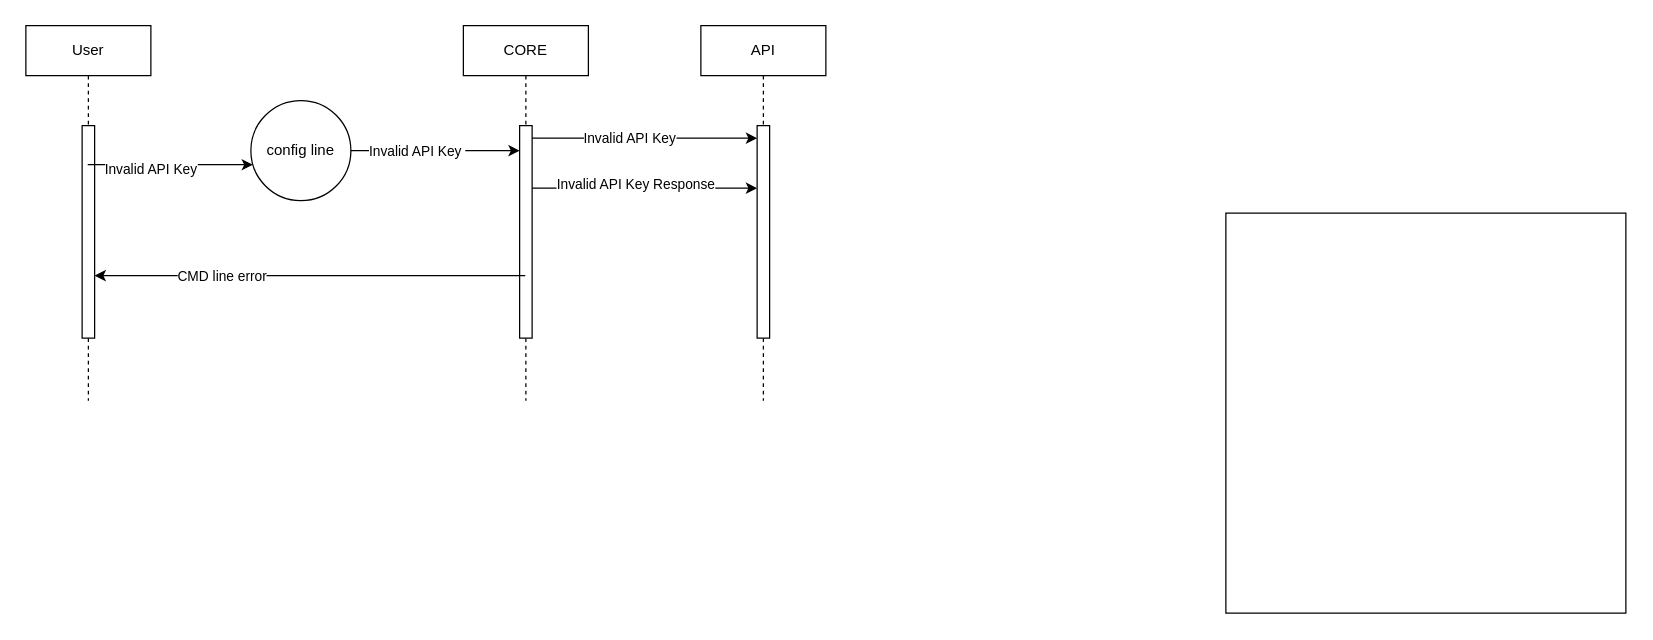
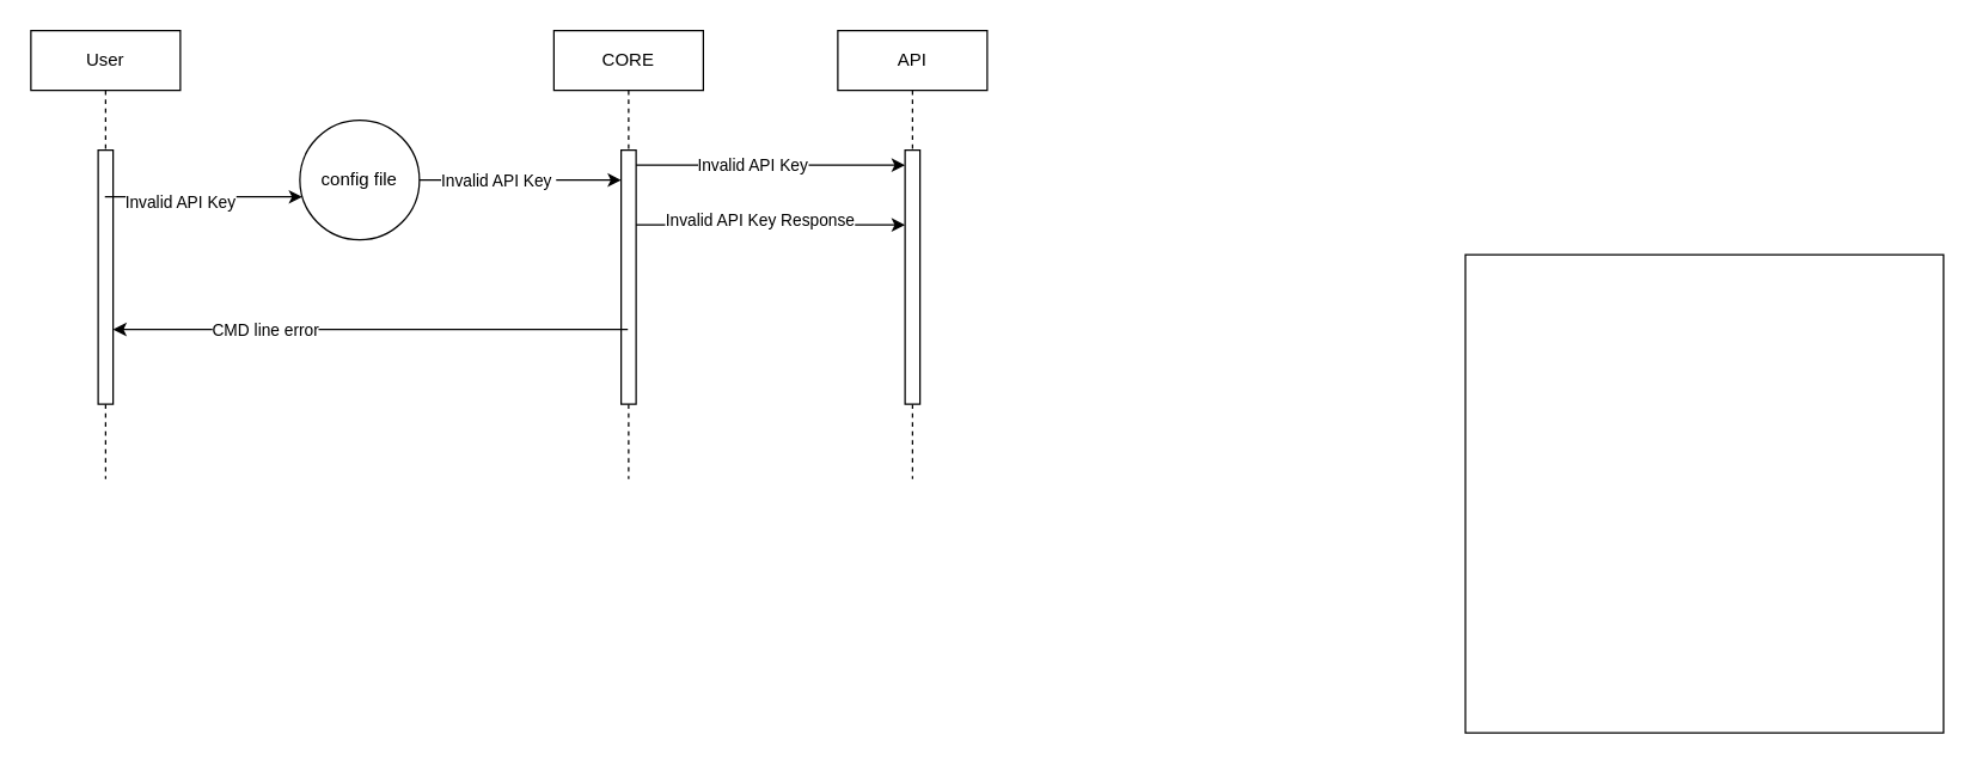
  <mxCell id="0" />
  <mxCell id="1" parent="0" />
  <mxCell id="2" value="CORE" style="shape=umlLifeline;perimeter=lifelinePerimeter;whiteSpace=wrap;html=1;container=0;dropTarget=0;collapsible=0;recursiveResize=0;outlineConnect=0;portConstraint=eastwest;newEdgeStyle={&quot;edgeStyle&quot;:&quot;elbowEdgeStyle&quot;,&quot;elbow&quot;:&quot;vertical&quot;,&quot;curved&quot;:0,&quot;rounded&quot;:0};" vertex="1" parent="1"><mxGeometry x="370" y="20" width="100" height="300" as="geometry" /></mxCell>
  <mxCell id="3" value="" style="html=1;points=[];perimeter=orthogonalPerimeter;outlineConnect=0;targetShapes=umlLifeline;portConstraint=eastwest;newEdgeStyle={&quot;edgeStyle&quot;:&quot;elbowEdgeStyle&quot;,&quot;elbow&quot;:&quot;vertical&quot;,&quot;curved&quot;:0,&quot;rounded&quot;:0};" vertex="1" parent="2"><mxGeometry x="45" y="80" width="10" height="170" as="geometry" /></mxCell>
  <mxCell id="4" value="API" style="shape=umlLifeline;perimeter=lifelinePerimeter;whiteSpace=wrap;html=1;container=0;dropTarget=0;collapsible=0;recursiveResize=0;outlineConnect=0;portConstraint=eastwest;newEdgeStyle={&quot;edgeStyle&quot;:&quot;elbowEdgeStyle&quot;,&quot;elbow&quot;:&quot;vertical&quot;,&quot;curved&quot;:0,&quot;rounded&quot;:0};" vertex="1" parent="1"><mxGeometry x="560" y="20" width="100" height="300" as="geometry" /></mxCell>
  <mxCell id="5" value="" style="html=1;points=[];perimeter=orthogonalPerimeter;outlineConnect=0;targetShapes=umlLifeline;portConstraint=eastwest;newEdgeStyle={&quot;edgeStyle&quot;:&quot;elbowEdgeStyle&quot;,&quot;elbow&quot;:&quot;vertical&quot;,&quot;curved&quot;:0,&quot;rounded&quot;:0};" vertex="1" parent="4"><mxGeometry x="45" y="80" width="10" height="170" as="geometry" /></mxCell>
  <mxCell id="6" value="" style="whiteSpace=wrap;html=1;aspect=fixed;" vertex="1" parent="1"><mxGeometry x="980" y="170" width="320" height="320" as="geometry" /></mxCell>
  <mxCell id="7" value="" style="endArrow=classic;html=1;rounded=0;" edge="1" parent="1" source="3" target="5"><mxGeometry width="50" height="50" relative="1" as="geometry"><mxPoint x="670" y="300" as="sourcePoint" /><mxPoint x="720" y="250" as="targetPoint" /><Array as="points"><mxPoint x="500" y="110" /></Array></mxGeometry></mxCell>
  <mxCell id="8" value="Invalid API Key" style="edgeLabel;html=1;align=center;verticalAlign=middle;resizable=0;points=[];" vertex="1" connectable="0" parent="7"><mxGeometry x="-0.143" y="1" relative="1" as="geometry"><mxPoint as="offset" /></mxGeometry></mxCell>
- <mxCell id="9" value="config line&lt;br&gt;" style="ellipse;whiteSpace=wrap;html=1;aspect=fixed;" vertex="1" parent="1"><mxGeometry x="200" y="80" width="80" height="80" as="geometry" /></mxCell>
+ <mxCell id="9" value="config file&lt;br&gt;" style="ellipse;whiteSpace=wrap;html=1;aspect=fixed;" vertex="1" parent="1"><mxGeometry x="200" y="80" width="80" height="80" as="geometry" /></mxCell>
  <mxCell id="10" value="" style="endArrow=classic;html=1;rounded=0;" edge="1" parent="1" source="9" target="3"><mxGeometry width="50" height="50" relative="1" as="geometry"><mxPoint x="670" y="300" as="sourcePoint" /><mxPoint x="720" y="250" as="targetPoint" /></mxGeometry></mxCell>
  <mxCell id="11" value="Invalid API Key&amp;nbsp;" style="edgeLabel;html=1;align=center;verticalAlign=middle;resizable=0;points=[];" vertex="1" connectable="0" parent="10"><mxGeometry x="-0.227" relative="1" as="geometry"><mxPoint as="offset" /></mxGeometry></mxCell>
  <mxCell id="12" value="" style="endArrow=classic;html=1;rounded=0;" edge="1" parent="1" source="3" target="5"><mxGeometry width="50" height="50" relative="1" as="geometry"><mxPoint x="670" y="300" as="sourcePoint" /><mxPoint x="720" y="250" as="targetPoint" /><Array as="points"><mxPoint x="490" y="150" /></Array></mxGeometry></mxCell>
  <mxCell id="13" value="Invalid API Key Response" style="edgeLabel;html=1;align=center;verticalAlign=middle;resizable=0;points=[];" vertex="1" connectable="0" parent="12"><mxGeometry x="-0.089" y="4" relative="1" as="geometry"><mxPoint as="offset" /></mxGeometry></mxCell>
  <mxCell id="14" value="User" style="shape=umlLifeline;perimeter=lifelinePerimeter;whiteSpace=wrap;html=1;container=0;dropTarget=0;collapsible=0;recursiveResize=0;outlineConnect=0;portConstraint=eastwest;newEdgeStyle={&quot;edgeStyle&quot;:&quot;elbowEdgeStyle&quot;,&quot;elbow&quot;:&quot;vertical&quot;,&quot;curved&quot;:0,&quot;rounded&quot;:0};" vertex="1" parent="1"><mxGeometry x="20" y="20" width="100" height="300" as="geometry" /></mxCell>
  <mxCell id="15" value="" style="html=1;points=[];perimeter=orthogonalPerimeter;outlineConnect=0;targetShapes=umlLifeline;portConstraint=eastwest;newEdgeStyle={&quot;edgeStyle&quot;:&quot;elbowEdgeStyle&quot;,&quot;elbow&quot;:&quot;vertical&quot;,&quot;curved&quot;:0,&quot;rounded&quot;:0};" vertex="1" parent="14"><mxGeometry x="45" y="80" width="10" height="170" as="geometry" /></mxCell>
  <mxCell id="16" value="" style="endArrow=classic;html=1;rounded=0;" edge="1" parent="1" source="14" target="9"><mxGeometry width="50" height="50" relative="1" as="geometry"><mxPoint x="80" y="120" as="sourcePoint" /><mxPoint x="720" y="250" as="targetPoint" /></mxGeometry></mxCell>
  <mxCell id="17" value="Invalid API Key" style="edgeLabel;html=1;align=center;verticalAlign=middle;resizable=0;points=[];" vertex="1" connectable="0" parent="16"><mxGeometry x="-0.24" y="-3" relative="1" as="geometry"><mxPoint as="offset" /></mxGeometry></mxCell>
  <mxCell id="18" value="" style="endArrow=classic;html=1;rounded=0;" edge="1" parent="1" source="2" target="15"><mxGeometry width="50" height="50" relative="1" as="geometry"><mxPoint x="670" y="300" as="sourcePoint" /><mxPoint x="720" y="250" as="targetPoint" /><Array as="points"><mxPoint x="340" y="220" /></Array></mxGeometry></mxCell>
  <mxCell id="19" value="CMD line error" style="edgeLabel;html=1;align=center;verticalAlign=middle;resizable=0;points=[];" vertex="1" connectable="0" parent="18"><mxGeometry x="0.408" relative="1" as="geometry"><mxPoint as="offset" /></mxGeometry></mxCell>
